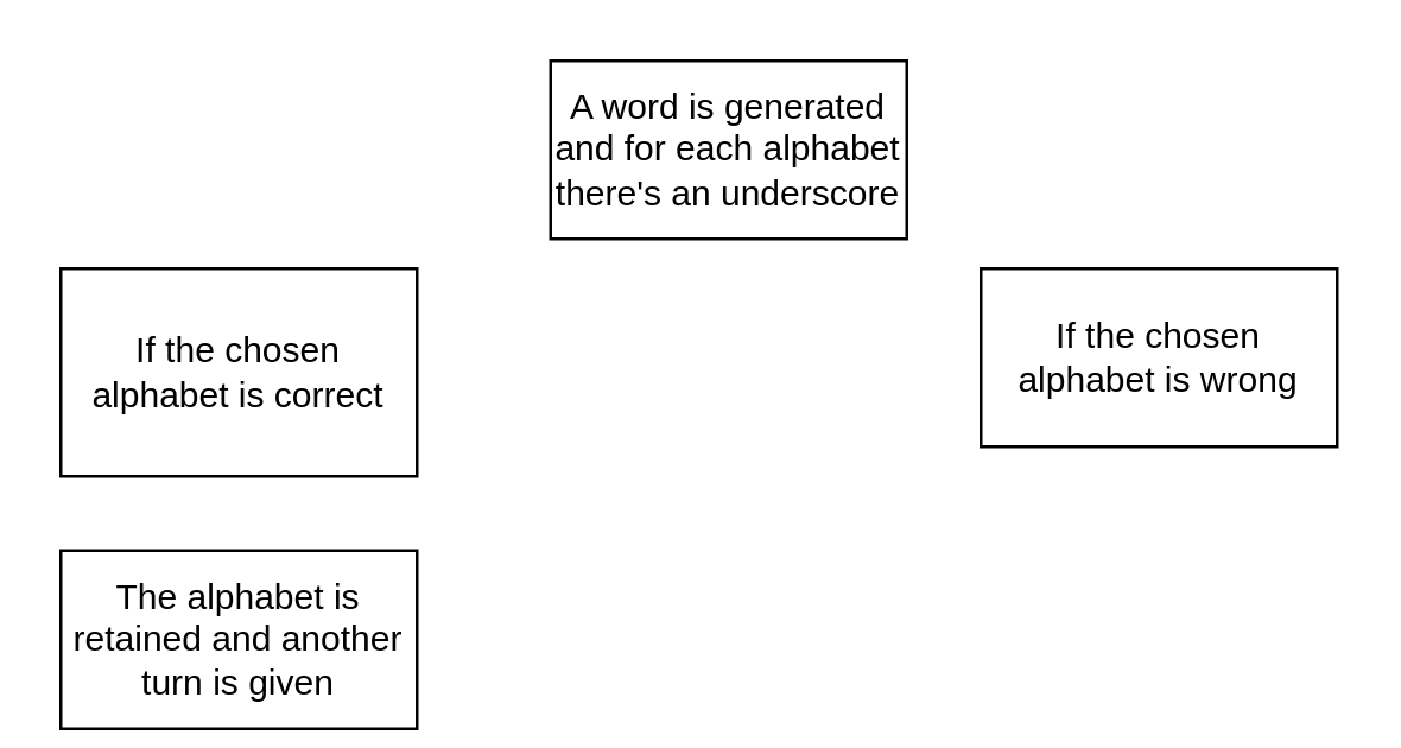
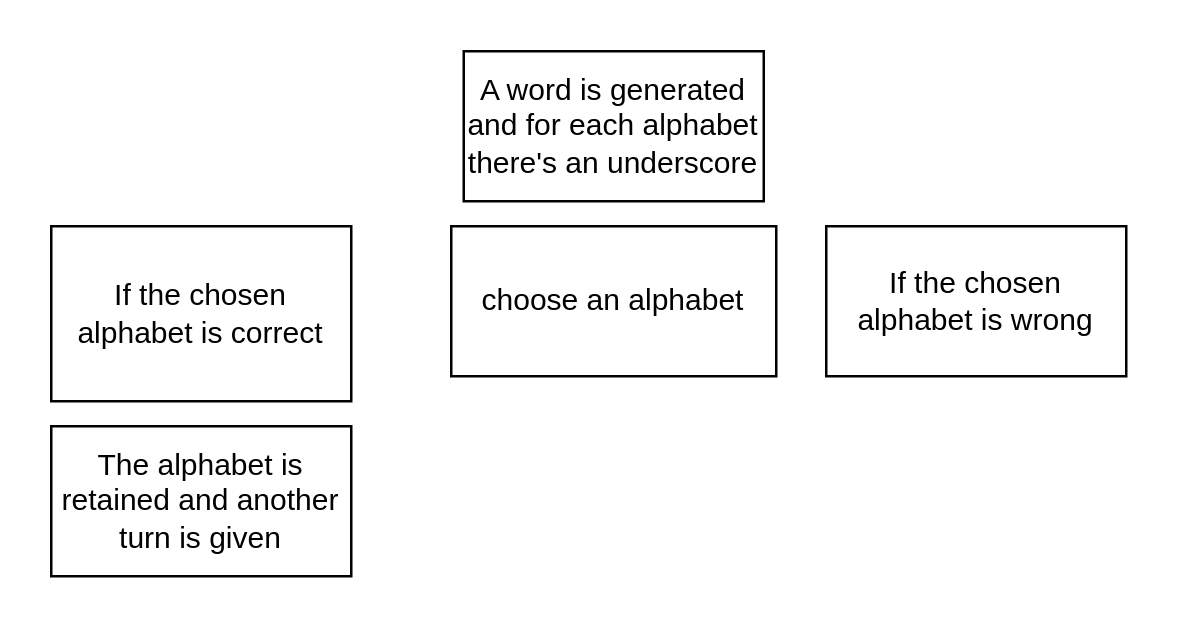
  <mxCell id="0" />
  <mxCell id="1" parent="0" />
+ <mxCell id="2" value="choose an alphabet" style="rounded=0;whiteSpace=wrap;html=1;" vertex="1" parent="1"><mxGeometry x="180" y="90" width="130" height="60" as="geometry" /></mxCell>
  <mxCell id="3" value="If the chosen alphabet is wrong" style="rounded=0;whiteSpace=wrap;html=1;" vertex="1" parent="1"><mxGeometry x="330" y="90" width="120" height="60" as="geometry" /></mxCell>
  <mxCell id="4" value="If the chosen alphabet is correct" style="rounded=0;whiteSpace=wrap;html=1;" vertex="1" parent="1"><mxGeometry x="20" y="90" width="120" height="70" as="geometry" /></mxCell>
  <mxCell id="5" value="A word is generated and for each alphabet there's an underscore" style="rounded=0;whiteSpace=wrap;html=1;" vertex="1" parent="1"><mxGeometry x="185" y="20" width="120" height="60" as="geometry" /></mxCell>
- <mxCell id="6" value="The alphabet is retained and another turn is given" style="rounded=0;whiteSpace=wrap;html=1;" vertex="1" parent="1"><mxGeometry x="20" y="185" width="120" height="60" as="geometry" /></mxCell>
+ <mxCell id="6" value="The alphabet is retained and another turn is given" style="rounded=0;whiteSpace=wrap;html=1;" vertex="1" parent="1"><mxGeometry x="20" y="170" width="120" height="60" as="geometry" /></mxCell>
